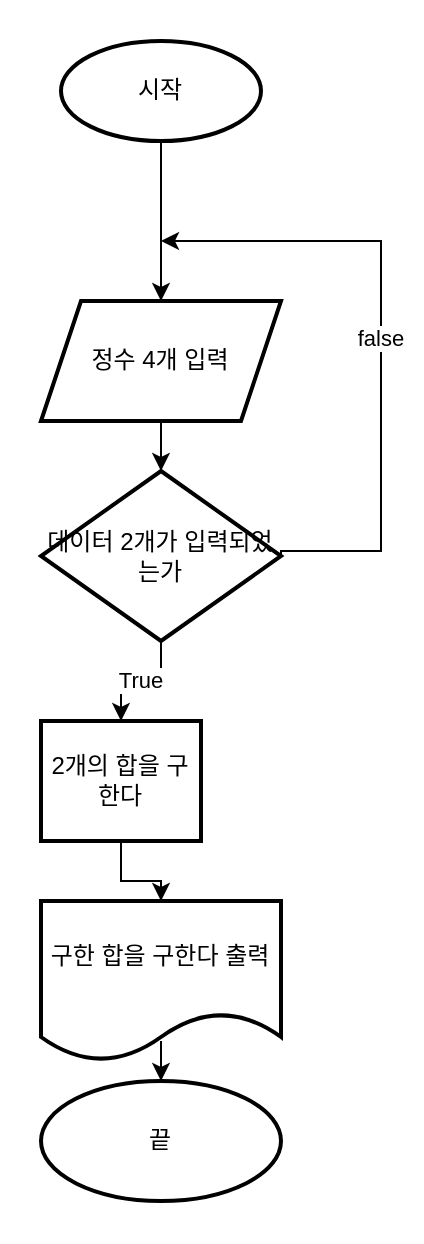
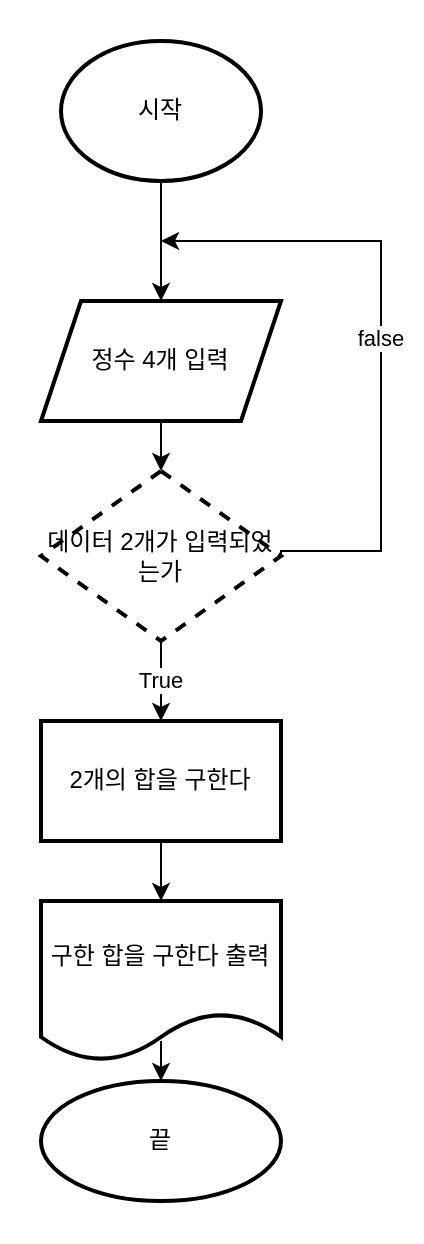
  <mxCell id="0" />
  <mxCell id="1" parent="0" />
  <mxCell id="2" value="" style="edgeStyle=orthogonalEdgeStyle;rounded=0;orthogonalLoop=1;jettySize=auto;html=1;" edge="1" parent="1" source="3" target="5"><mxGeometry relative="1" as="geometry" /></mxCell>
- <mxCell id="3" value="시작" style="strokeWidth=2;html=1;shape=mxgraph.flowchart.start_1;whiteSpace=wrap;" vertex="1" parent="1"><mxGeometry x="30" y="20" width="100" height="50" as="geometry" /></mxCell>
+ <mxCell id="3" value="시작" style="strokeWidth=2;html=1;shape=mxgraph.flowchart.start_1;whiteSpace=wrap;" vertex="1" parent="1"><mxGeometry x="30" y="20" width="100" height="70" as="geometry" /></mxCell>
  <mxCell id="4" value="" style="edgeStyle=orthogonalEdgeStyle;rounded=0;orthogonalLoop=1;jettySize=auto;html=1;" edge="1" parent="1" source="5" target="12"><mxGeometry relative="1" as="geometry" /></mxCell>
  <mxCell id="5" value="정수 4개 입력" style="shape=parallelogram;perimeter=parallelogramPerimeter;whiteSpace=wrap;html=1;fixedSize=1;strokeWidth=2;" vertex="1" parent="1"><mxGeometry x="20" y="150" width="120" height="60" as="geometry" /></mxCell>
  <mxCell id="6" value="" style="edgeStyle=orthogonalEdgeStyle;rounded=0;orthogonalLoop=1;jettySize=auto;html=1;" edge="1" parent="1" source="7" target="9"><mxGeometry relative="1" as="geometry" /></mxCell>
- <mxCell id="7" value="2개의 합을 구한다" style="whiteSpace=wrap;html=1;strokeWidth=2;" vertex="1" parent="1"><mxGeometry x="20" y="360" width="80" height="60" as="geometry" /></mxCell>
+ <mxCell id="7" value="2개의 합을 구한다" style="whiteSpace=wrap;html=1;strokeWidth=2;" vertex="1" parent="1"><mxGeometry x="20" y="360" width="120" height="60" as="geometry" /></mxCell>
  <mxCell id="8" value="" style="edgeStyle=orthogonalEdgeStyle;rounded=0;orthogonalLoop=1;jettySize=auto;html=1;" edge="1" parent="1" source="9" target="13"><mxGeometry relative="1" as="geometry" /></mxCell>
  <mxCell id="9" value="구한 합을 구한다 출력" style="shape=document;whiteSpace=wrap;html=1;boundedLbl=1;strokeWidth=2;" vertex="1" parent="1"><mxGeometry x="20" y="450" width="120" height="80" as="geometry" /></mxCell>
  <mxCell id="10" value="True" style="edgeStyle=orthogonalEdgeStyle;rounded=0;orthogonalLoop=1;jettySize=auto;html=1;exitX=0.5;exitY=1;exitDx=0;exitDy=0;entryX=0.5;entryY=0;entryDx=0;entryDy=0;" edge="1" parent="1" source="12" target="7"><mxGeometry relative="1" as="geometry" /></mxCell>
  <mxCell id="11" value="false" style="edgeStyle=orthogonalEdgeStyle;rounded=0;orthogonalLoop=1;jettySize=auto;html=1;exitX=1;exitY=0.5;exitDx=0;exitDy=0;" edge="1" parent="1" source="12"><mxGeometry relative="1" as="geometry"><mxPoint x="80" y="120" as="targetPoint" /><Array as="points"><mxPoint x="140" y="275" /><mxPoint x="190" y="275" /><mxPoint x="190" y="120" /><mxPoint x="80" y="120" /></Array></mxGeometry></mxCell>
- <mxCell id="12" value="데이터 2개가 입력되었는가" style="rhombus;whiteSpace=wrap;html=1;strokeWidth=2;" vertex="1" parent="1"><mxGeometry x="20" y="235" width="120" height="85" as="geometry" /></mxCell>
+ <mxCell id="12" value="데이터 2개가 입력되었는가" style="rhombus;whiteSpace=wrap;html=1;strokeWidth=2;dashed=1;" vertex="1" parent="1"><mxGeometry x="20" y="235" width="120" height="85" as="geometry" /></mxCell>
  <mxCell id="13" value="끝" style="ellipse;whiteSpace=wrap;html=1;strokeWidth=2;" vertex="1" parent="1"><mxGeometry x="20" y="540" width="120" height="60" as="geometry" /></mxCell>
